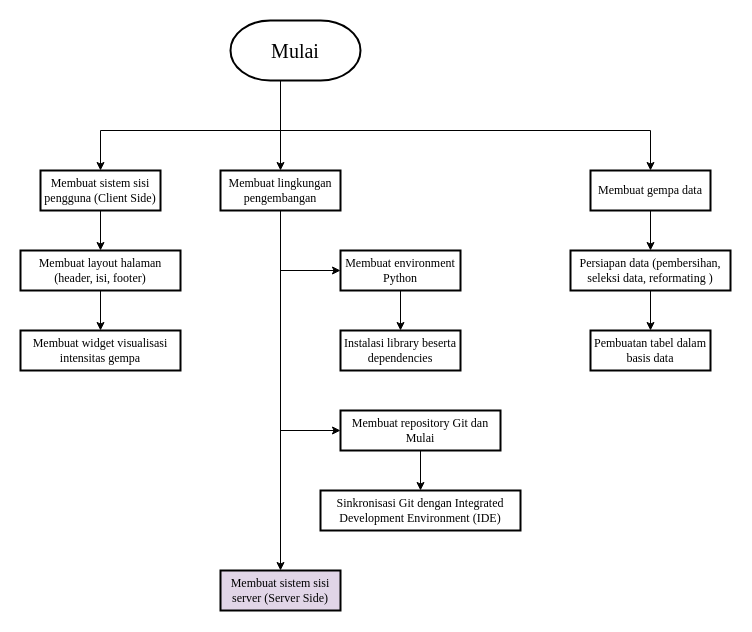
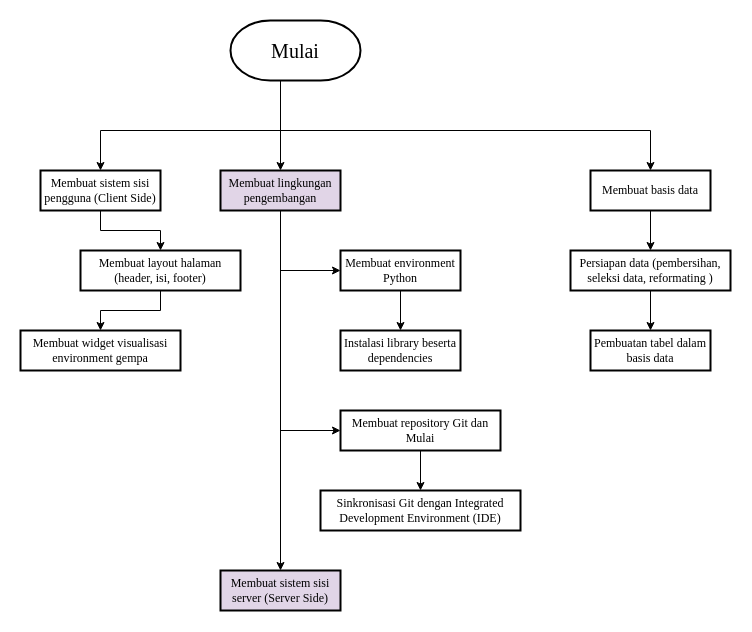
  <mxCell id="0" />
  <mxCell id="1" parent="0" />
  <mxCell id="2" value="" style="edgeStyle=orthogonalEdgeStyle;rounded=0;orthogonalLoop=1;jettySize=auto;html=1;fontFamily=Times New Roman;fontSize=20;" edge="1" parent="1" source="5" target="7"><mxGeometry relative="1" as="geometry"><Array as="points"><mxPoint x="280" y="130" /><mxPoint x="650" y="130" /></Array></mxGeometry></mxCell>
  <mxCell id="3" value="" style="edgeStyle=orthogonalEdgeStyle;rounded=0;orthogonalLoop=1;jettySize=auto;html=1;fontFamily=Times New Roman;fontSize=12;" edge="1" parent="1" source="5" target="11"><mxGeometry relative="1" as="geometry"><Array as="points"><mxPoint x="280" y="110" /><mxPoint x="280" y="110" /></Array></mxGeometry></mxCell>
  <mxCell id="4" value="" style="edgeStyle=orthogonalEdgeStyle;rounded=0;orthogonalLoop=1;jettySize=auto;html=1;fontFamily=Times New Roman;fontSize=12;" edge="1" parent="1" source="5" target="19"><mxGeometry relative="1" as="geometry"><Array as="points"><mxPoint x="280" y="130" /><mxPoint x="100" y="130" /></Array></mxGeometry></mxCell>
  <mxCell id="5" value="Mulai" style="strokeWidth=2;html=1;shape=mxgraph.flowchart.terminator;whiteSpace=wrap;fontFamily=Times New Roman;fontSize=20;" vertex="1" parent="1"><mxGeometry x="230" y="20" width="130" height="60" as="geometry" /></mxCell>
  <mxCell id="6" value="" style="edgeStyle=orthogonalEdgeStyle;rounded=0;orthogonalLoop=1;jettySize=auto;html=1;fontFamily=Times New Roman;fontSize=12;" edge="1" parent="1" source="7" target="25"><mxGeometry relative="1" as="geometry" /></mxCell>
- <mxCell id="7" value="Membuat gempa data" style="whiteSpace=wrap;html=1;fontSize=12;fontFamily=Times New Roman;strokeWidth=2;" vertex="1" parent="1"><mxGeometry x="590" y="170" width="120" height="40" as="geometry" /></mxCell>
+ <mxCell id="7" value="Membuat basis data" style="whiteSpace=wrap;html=1;fontSize=12;fontFamily=Times New Roman;strokeWidth=2;" vertex="1" parent="1"><mxGeometry x="590" y="170" width="120" height="40" as="geometry" /></mxCell>
  <mxCell id="8" value="" style="edgeStyle=orthogonalEdgeStyle;rounded=0;orthogonalLoop=1;jettySize=auto;html=1;fontFamily=Times New Roman;fontSize=12;" edge="1" parent="1" source="11" target="13"><mxGeometry relative="1" as="geometry"><Array as="points"><mxPoint x="280" y="430" /></Array></mxGeometry></mxCell>
  <mxCell id="9" value="" style="edgeStyle=orthogonalEdgeStyle;rounded=0;orthogonalLoop=1;jettySize=auto;html=1;fontFamily=Times New Roman;fontSize=12;" edge="1" parent="1" source="11" target="15"><mxGeometry relative="1" as="geometry"><Array as="points"><mxPoint x="280" y="270" /></Array></mxGeometry></mxCell>
  <mxCell id="10" style="edgeStyle=orthogonalEdgeStyle;rounded=0;orthogonalLoop=1;jettySize=auto;html=1;fontFamily=Times New Roman;fontSize=12;" edge="1" parent="1" source="11" target="20"><mxGeometry relative="1" as="geometry"><Array as="points"><mxPoint x="280" y="390" /><mxPoint x="280" y="390" /></Array></mxGeometry></mxCell>
- <mxCell id="11" value="&lt;font style=&quot;font-size: 12px&quot;&gt;Membuat lingkungan pengembangan&lt;/font&gt;" style="whiteSpace=wrap;html=1;fontSize=12;fontFamily=Times New Roman;strokeWidth=2;horizontal=1;" vertex="1" parent="1"><mxGeometry x="220" y="170" width="120" height="40" as="geometry" /></mxCell>
+ <mxCell id="11" value="&lt;font style=&quot;font-size: 12px&quot;&gt;Membuat lingkungan pengembangan&lt;/font&gt;" style="whiteSpace=wrap;html=1;fontSize=12;fontFamily=Times New Roman;strokeWidth=2;horizontal=1;fillColor=#e1d5e7;" vertex="1" parent="1"><mxGeometry x="220" y="170" width="120" height="40" as="geometry" /></mxCell>
  <mxCell id="12" style="edgeStyle=orthogonalEdgeStyle;rounded=0;orthogonalLoop=1;jettySize=auto;html=1;fontFamily=Times New Roman;fontSize=12;" edge="1" parent="1" source="13" target="17"><mxGeometry relative="1" as="geometry" /></mxCell>
  <mxCell id="13" value="Membuat repository Git dan Mulai" style="whiteSpace=wrap;html=1;fontFamily=Times New Roman;strokeWidth=2;" vertex="1" parent="1"><mxGeometry x="340" y="410" width="160" height="40" as="geometry" /></mxCell>
  <mxCell id="14" value="" style="edgeStyle=orthogonalEdgeStyle;rounded=0;orthogonalLoop=1;jettySize=auto;html=1;fontFamily=Times New Roman;fontSize=12;" edge="1" parent="1" source="15" target="16"><mxGeometry relative="1" as="geometry" /></mxCell>
  <mxCell id="15" value="Membuat environment Python" style="whiteSpace=wrap;html=1;fontFamily=Times New Roman;strokeWidth=2;" vertex="1" parent="1"><mxGeometry x="340" y="250" width="120" height="40" as="geometry" /></mxCell>
  <mxCell id="16" value="Instalasi library beserta dependencies" style="whiteSpace=wrap;html=1;fontFamily=Times New Roman;strokeWidth=2;" vertex="1" parent="1"><mxGeometry x="340" y="330" width="120" height="40" as="geometry" /></mxCell>
  <mxCell id="17" value="Sinkronisasi Git dengan Integrated Development Environment (IDE)" style="whiteSpace=wrap;html=1;fontFamily=Times New Roman;strokeWidth=2;" vertex="1" parent="1"><mxGeometry x="320" width="200" height="40" as="geometry" y="490" /></mxCell>
  <mxCell id="18" value="" style="edgeStyle=orthogonalEdgeStyle;rounded=0;orthogonalLoop=1;jettySize=auto;html=1;fontFamily=Times New Roman;fontSize=12;" edge="1" parent="1" source="19" target="22"><mxGeometry relative="1" as="geometry" /></mxCell>
  <mxCell id="19" value="Membuat sistem sisi pengguna (Client Side)" style="whiteSpace=wrap;html=1;fontSize=12;fontFamily=Times New Roman;strokeWidth=2;" vertex="1" parent="1"><mxGeometry x="40" y="170" width="120" height="40" as="geometry" /></mxCell>
  <mxCell id="20" value="Membuat sistem sisi server (Server Side)" style="whiteSpace=wrap;html=1;fontSize=12;fontFamily=Times New Roman;strokeWidth=2;fillColor=#e1d5e7;" vertex="1" parent="1"><mxGeometry x="220" y="570" width="120" height="40" as="geometry" /></mxCell>
  <mxCell id="21" value="" style="edgeStyle=orthogonalEdgeStyle;rounded=0;orthogonalLoop=1;jettySize=auto;html=1;fontFamily=Times New Roman;fontSize=12;" edge="1" parent="1" source="22" target="23"><mxGeometry relative="1" as="geometry" /></mxCell>
- <mxCell id="22" value="Membuat layout halaman (header, isi, footer)" style="whiteSpace=wrap;html=1;fontFamily=Times New Roman;strokeWidth=2;" vertex="1" parent="1"><mxGeometry x="20" y="250" width="160" height="40" as="geometry" /></mxCell>
- <mxCell id="23" value="Membuat widget visualisasi intensitas gempa" style="whiteSpace=wrap;html=1;fontFamily=Times New Roman;strokeWidth=2;" vertex="1" parent="1"><mxGeometry x="20" y="330" width="160" height="40" as="geometry" /></mxCell>
+ <mxCell id="22" value="Membuat layout halaman (header, isi, footer)" style="whiteSpace=wrap;html=1;fontFamily=Times New Roman;strokeWidth=2;" vertex="1" parent="1"><mxGeometry x="80" y="250" width="160" height="40" as="geometry" /></mxCell>
+ <mxCell id="23" value="Membuat widget visualisasi environment gempa" style="whiteSpace=wrap;html=1;fontFamily=Times New Roman;strokeWidth=2;" vertex="1" parent="1"><mxGeometry x="20" y="330" width="160" height="40" as="geometry" /></mxCell>
  <mxCell id="24" value="" style="edgeStyle=orthogonalEdgeStyle;rounded=0;orthogonalLoop=1;jettySize=auto;html=1;fontFamily=Times New Roman;fontSize=12;" edge="1" parent="1" source="25" target="26"><mxGeometry relative="1" as="geometry" /></mxCell>
  <mxCell id="25" value="Persiapan data (pembersihan, seleksi data, reformating )" style="whiteSpace=wrap;html=1;fontFamily=Times New Roman;strokeWidth=2;" vertex="1" parent="1"><mxGeometry x="570" y="250" width="160" height="40" as="geometry" /></mxCell>
  <mxCell id="26" value="Pembuatan tabel dalam basis data" style="whiteSpace=wrap;html=1;fontFamily=Times New Roman;strokeWidth=2;" vertex="1" parent="1"><mxGeometry x="590" y="330" width="120" height="40" as="geometry" /></mxCell>
